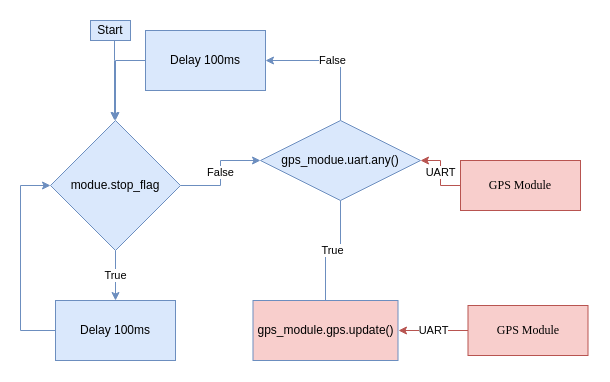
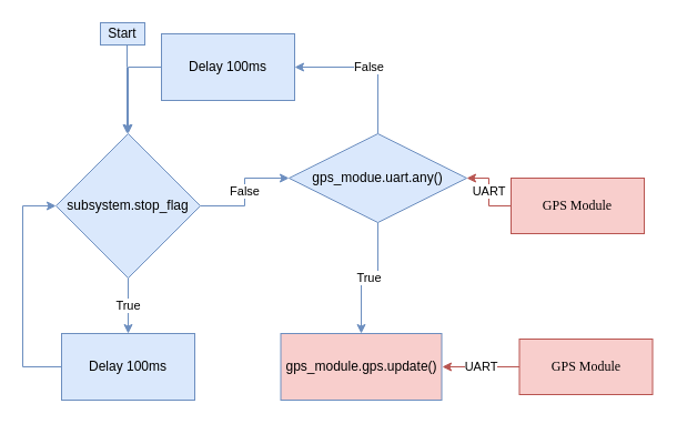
  <mxCell id="0" />
  <mxCell id="1" parent="0" />
  <mxCell id="2" value="True" style="edgeStyle=orthogonalEdgeStyle;rounded=0;orthogonalLoop=1;jettySize=auto;html=1;fillColor=#dae8fc;strokeColor=#6c8ebf;" edge="1" parent="1" source="4" target="9"><mxGeometry relative="1" as="geometry" /></mxCell>
  <mxCell id="3" value="False" style="edgeStyle=orthogonalEdgeStyle;rounded=0;orthogonalLoop=1;jettySize=auto;html=1;fillColor=#dae8fc;strokeColor=#6c8ebf;" edge="1" parent="1" source="4" target="7"><mxGeometry relative="1" as="geometry" /></mxCell>
- <mxCell id="4" value="modue.stop_flag" style="rhombus;whiteSpace=wrap;html=1;fillColor=#dae8fc;strokeColor=#6c8ebf;" vertex="1" parent="1"><mxGeometry x="50" y="120" width="130" height="130" as="geometry" /></mxCell>
- <mxCell id="5" value="True" style="edgeStyle=orthogonalEdgeStyle;rounded=0;orthogonalLoop=1;jettySize=auto;html=1;fillColor=#dae8fc;strokeColor=#6c8ebf;endArrow=none;" edge="1" parent="1" source="7" target="10"><mxGeometry relative="1" as="geometry" /></mxCell>
+ <mxCell id="4" value="subsystem.stop_flag" style="rhombus;whiteSpace=wrap;html=1;fillColor=#dae8fc;strokeColor=#6c8ebf;" vertex="1" parent="1"><mxGeometry x="50" y="120" width="130" height="130" as="geometry" /></mxCell>
+ <mxCell id="5" value="True" style="edgeStyle=orthogonalEdgeStyle;rounded=0;orthogonalLoop=1;jettySize=auto;html=1;fillColor=#dae8fc;strokeColor=#6c8ebf;" edge="1" parent="1" source="7" target="10"><mxGeometry relative="1" as="geometry" /></mxCell>
  <mxCell id="6" value="False" style="edgeStyle=orthogonalEdgeStyle;rounded=0;orthogonalLoop=1;jettySize=auto;html=1;entryX=1;entryY=0.5;entryDx=0;entryDy=0;fillColor=#dae8fc;strokeColor=#6c8ebf;" edge="1" parent="1" source="7" target="12"><mxGeometry relative="1" as="geometry"><mxPoint x="325" y="40" as="targetPoint" /></mxGeometry></mxCell>
  <mxCell id="7" value="gps_modue.uart.any()" style="rhombus;whiteSpace=wrap;html=1;fillColor=#dae8fc;strokeColor=#6c8ebf;" vertex="1" parent="1"><mxGeometry x="260" y="120" width="160" height="80" as="geometry" /></mxCell>
  <mxCell id="8" value="" style="edgeStyle=orthogonalEdgeStyle;rounded=0;orthogonalLoop=1;jettySize=auto;html=1;entryX=0;entryY=0.5;entryDx=0;entryDy=0;fillColor=#dae8fc;strokeColor=#6c8ebf;" edge="1" parent="1" source="9" target="4"><mxGeometry relative="1" as="geometry"><mxPoint x="-25" y="330" as="targetPoint" /><Array as="points"><mxPoint x="20" y="330" /><mxPoint x="20" y="185" /></Array></mxGeometry></mxCell>
  <mxCell id="9" value="Delay 100ms" style="rounded=0;whiteSpace=wrap;html=1;fillColor=#dae8fc;strokeColor=#6c8ebf;" vertex="1" parent="1"><mxGeometry x="55" y="300" width="120" height="60" as="geometry" /></mxCell>
  <mxCell id="10" value="gps_module.gps.update()" style="rounded=0;whiteSpace=wrap;html=1;fillColor=#f8cecc;strokeColor=#6c8ebf;" vertex="1" parent="1"><mxGeometry x="252.5" y="300" width="145" height="60" as="geometry" /></mxCell>
  <mxCell id="11" value="" style="edgeStyle=orthogonalEdgeStyle;rounded=0;orthogonalLoop=1;jettySize=auto;html=1;entryX=0.5;entryY=0;entryDx=0;entryDy=0;fillColor=#dae8fc;strokeColor=#6c8ebf;" edge="1" parent="1" source="12" target="4"><mxGeometry relative="1" as="geometry"><mxPoint x="65" y="60" as="targetPoint" /><Array as="points"><mxPoint x="115" y="60" /></Array></mxGeometry></mxCell>
  <mxCell id="12" value="Delay 100ms" style="rounded=0;whiteSpace=wrap;html=1;fillColor=#dae8fc;strokeColor=#6c8ebf;" vertex="1" parent="1"><mxGeometry x="145" y="30" width="120" height="60" as="geometry" /></mxCell>
  <mxCell id="13" value="" style="edgeStyle=orthogonalEdgeStyle;rounded=0;orthogonalLoop=1;jettySize=auto;html=1;entryX=0.5;entryY=0;entryDx=0;entryDy=0;fillColor=#dae8fc;strokeColor=#6c8ebf;" edge="1" parent="1"><mxGeometry relative="1" as="geometry"><mxPoint x="114" y="40" as="sourcePoint" /><mxPoint x="114" y="120" as="targetPoint" /><Array as="points"><mxPoint x="114" y="60" /></Array></mxGeometry></mxCell>
  <mxCell id="14" value="Start" style="text;html=1;strokeColor=#6c8ebf;fillColor=#dae8fc;align=center;verticalAlign=middle;whiteSpace=wrap;rounded=0;" vertex="1" parent="1"><mxGeometry x="90" y="20" width="40" height="20" as="geometry" /></mxCell>
  <mxCell id="15" value="UART" style="edgeStyle=orthogonalEdgeStyle;rounded=0;orthogonalLoop=1;jettySize=auto;html=1;fillColor=#f8cecc;strokeColor=#B85450;" edge="1" parent="1" source="16" target="7"><mxGeometry relative="1" as="geometry" /></mxCell>
  <mxCell id="16" value="GPS Module" style="whiteSpace=wrap;html=1;rounded=0;shadow=0;comic=0;labelBackgroundColor=none;strokeColor=#b85450;strokeWidth=1;fillColor=#f8cecc;fontFamily=Verdana;fontSize=12;align=center;" vertex="1" parent="1"><mxGeometry x="460" y="160" width="120" height="50" as="geometry" /></mxCell>
  <mxCell id="17" value="UART" style="edgeStyle=orthogonalEdgeStyle;rounded=0;orthogonalLoop=1;jettySize=auto;html=1;fillColor=#f8cecc;strokeColor=#B85450;" edge="1" parent="1" source="18"><mxGeometry relative="1" as="geometry"><mxPoint x="398" y="330" as="targetPoint" /></mxGeometry></mxCell>
  <mxCell id="18" value="GPS Module" style="whiteSpace=wrap;html=1;rounded=0;shadow=0;comic=0;labelBackgroundColor=none;strokeColor=#b85450;strokeWidth=1;fillColor=#f8cecc;fontFamily=Verdana;fontSize=12;align=center;" vertex="1" parent="1"><mxGeometry x="467.5" y="305" width="120" height="50" as="geometry" /></mxCell>
